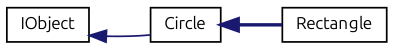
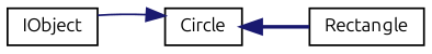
  digraph {
    fontname=Ubuntu
    rankdir=LR
    node [color=black fillcolor=white fontname=Ubuntu fontsize=10 shape=record style=filled]
    edge [color=midnightblue dir=back fontname=Ubuntu fontsize=10 labelfontname=Helvetica labelfontsize=10]
    n1 [height=0.2 label=IObject width=0.4]
    n2 [height=0.2 label=Circle width=0.4]
    n3 [height=0.2 label=Rectangle width=0.4]
-   n1 -> n2 [style=solid]
+   n2 -> n1 [style=solid]
    n2 -> n3 [style=bold]
  }
